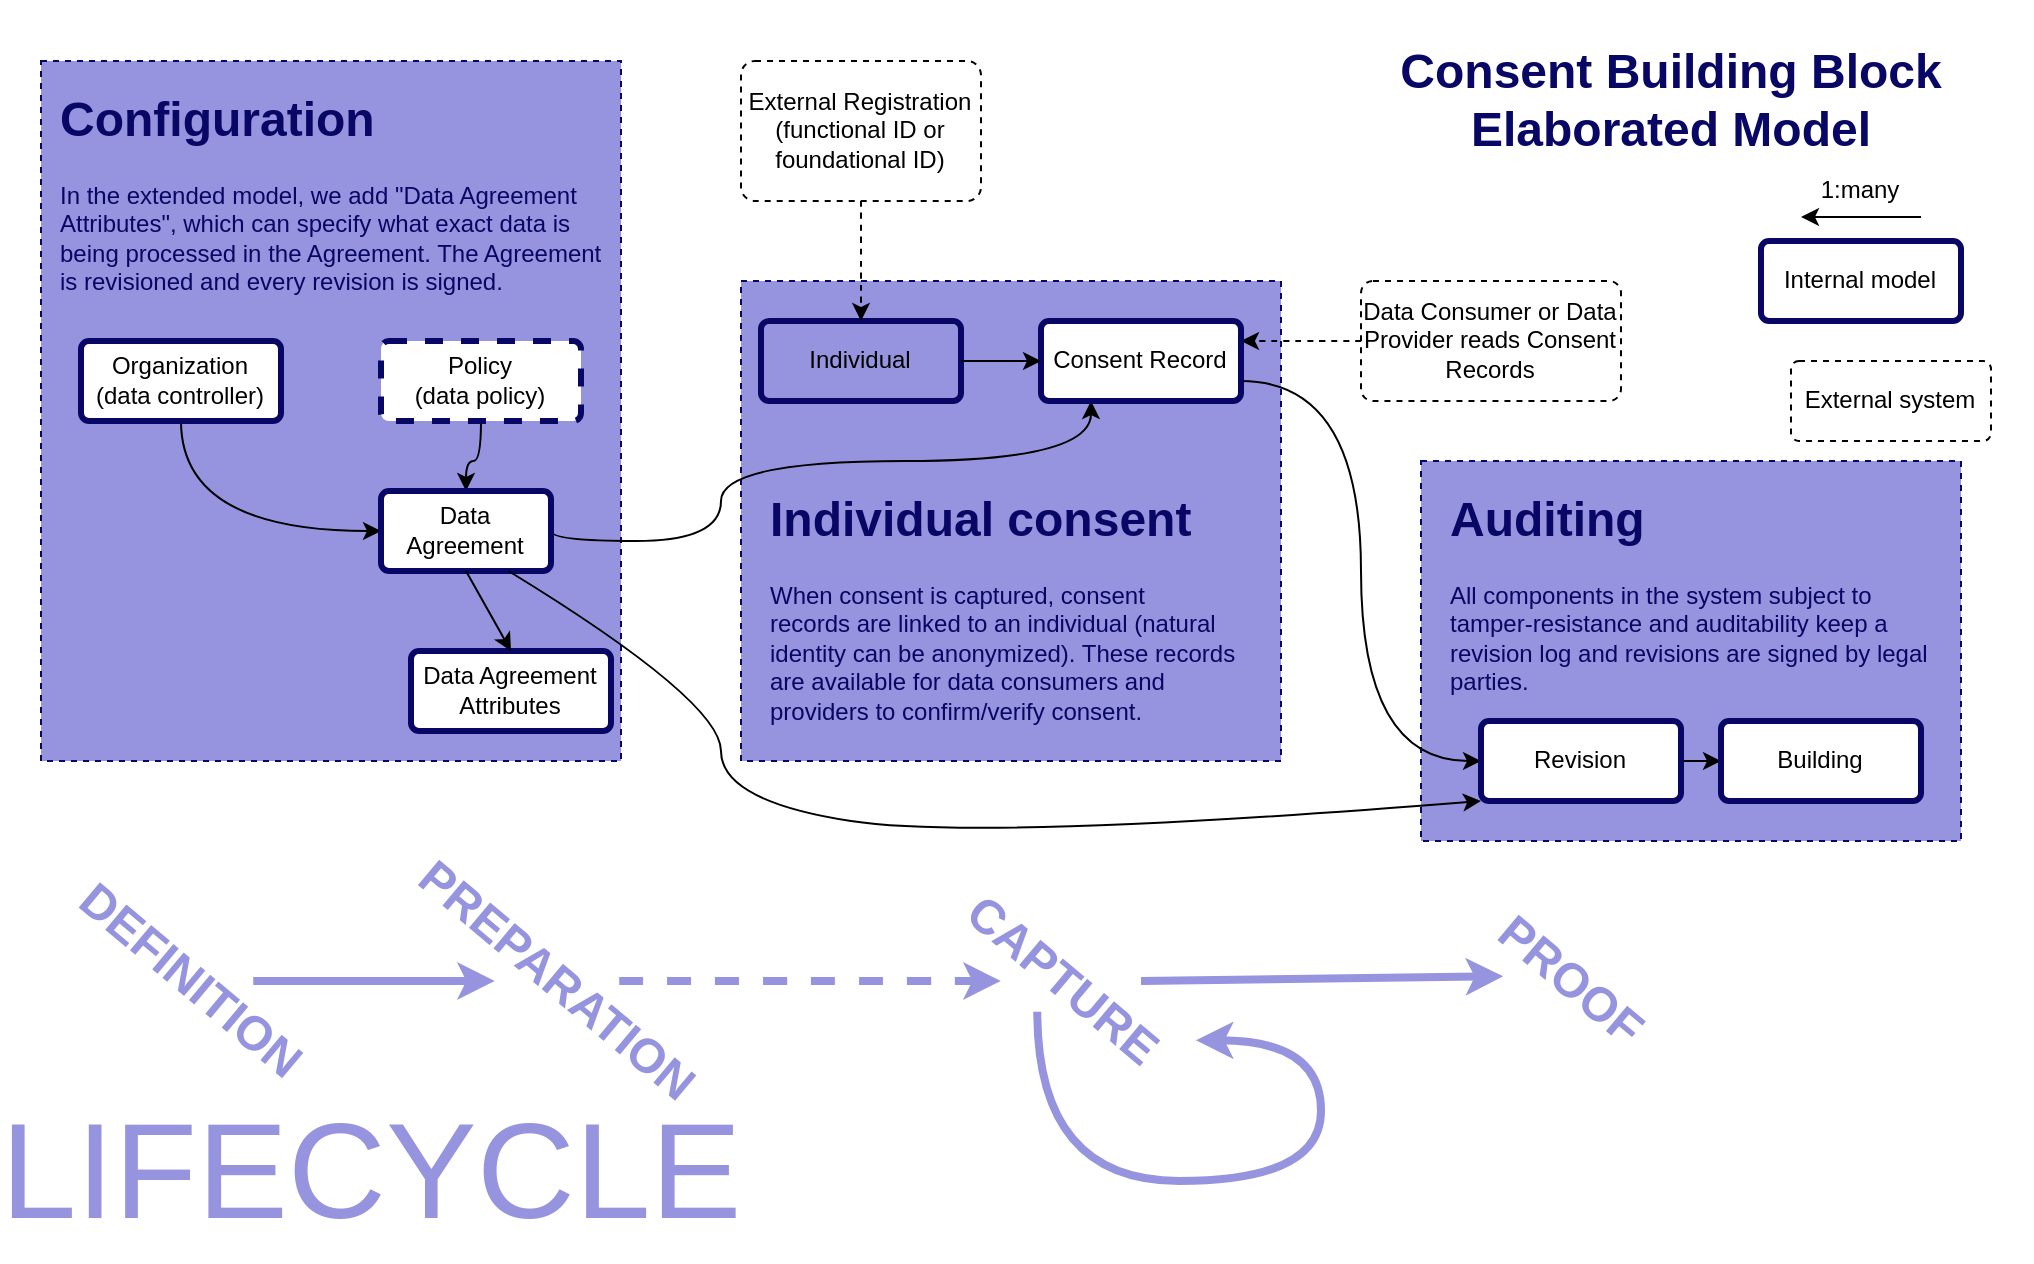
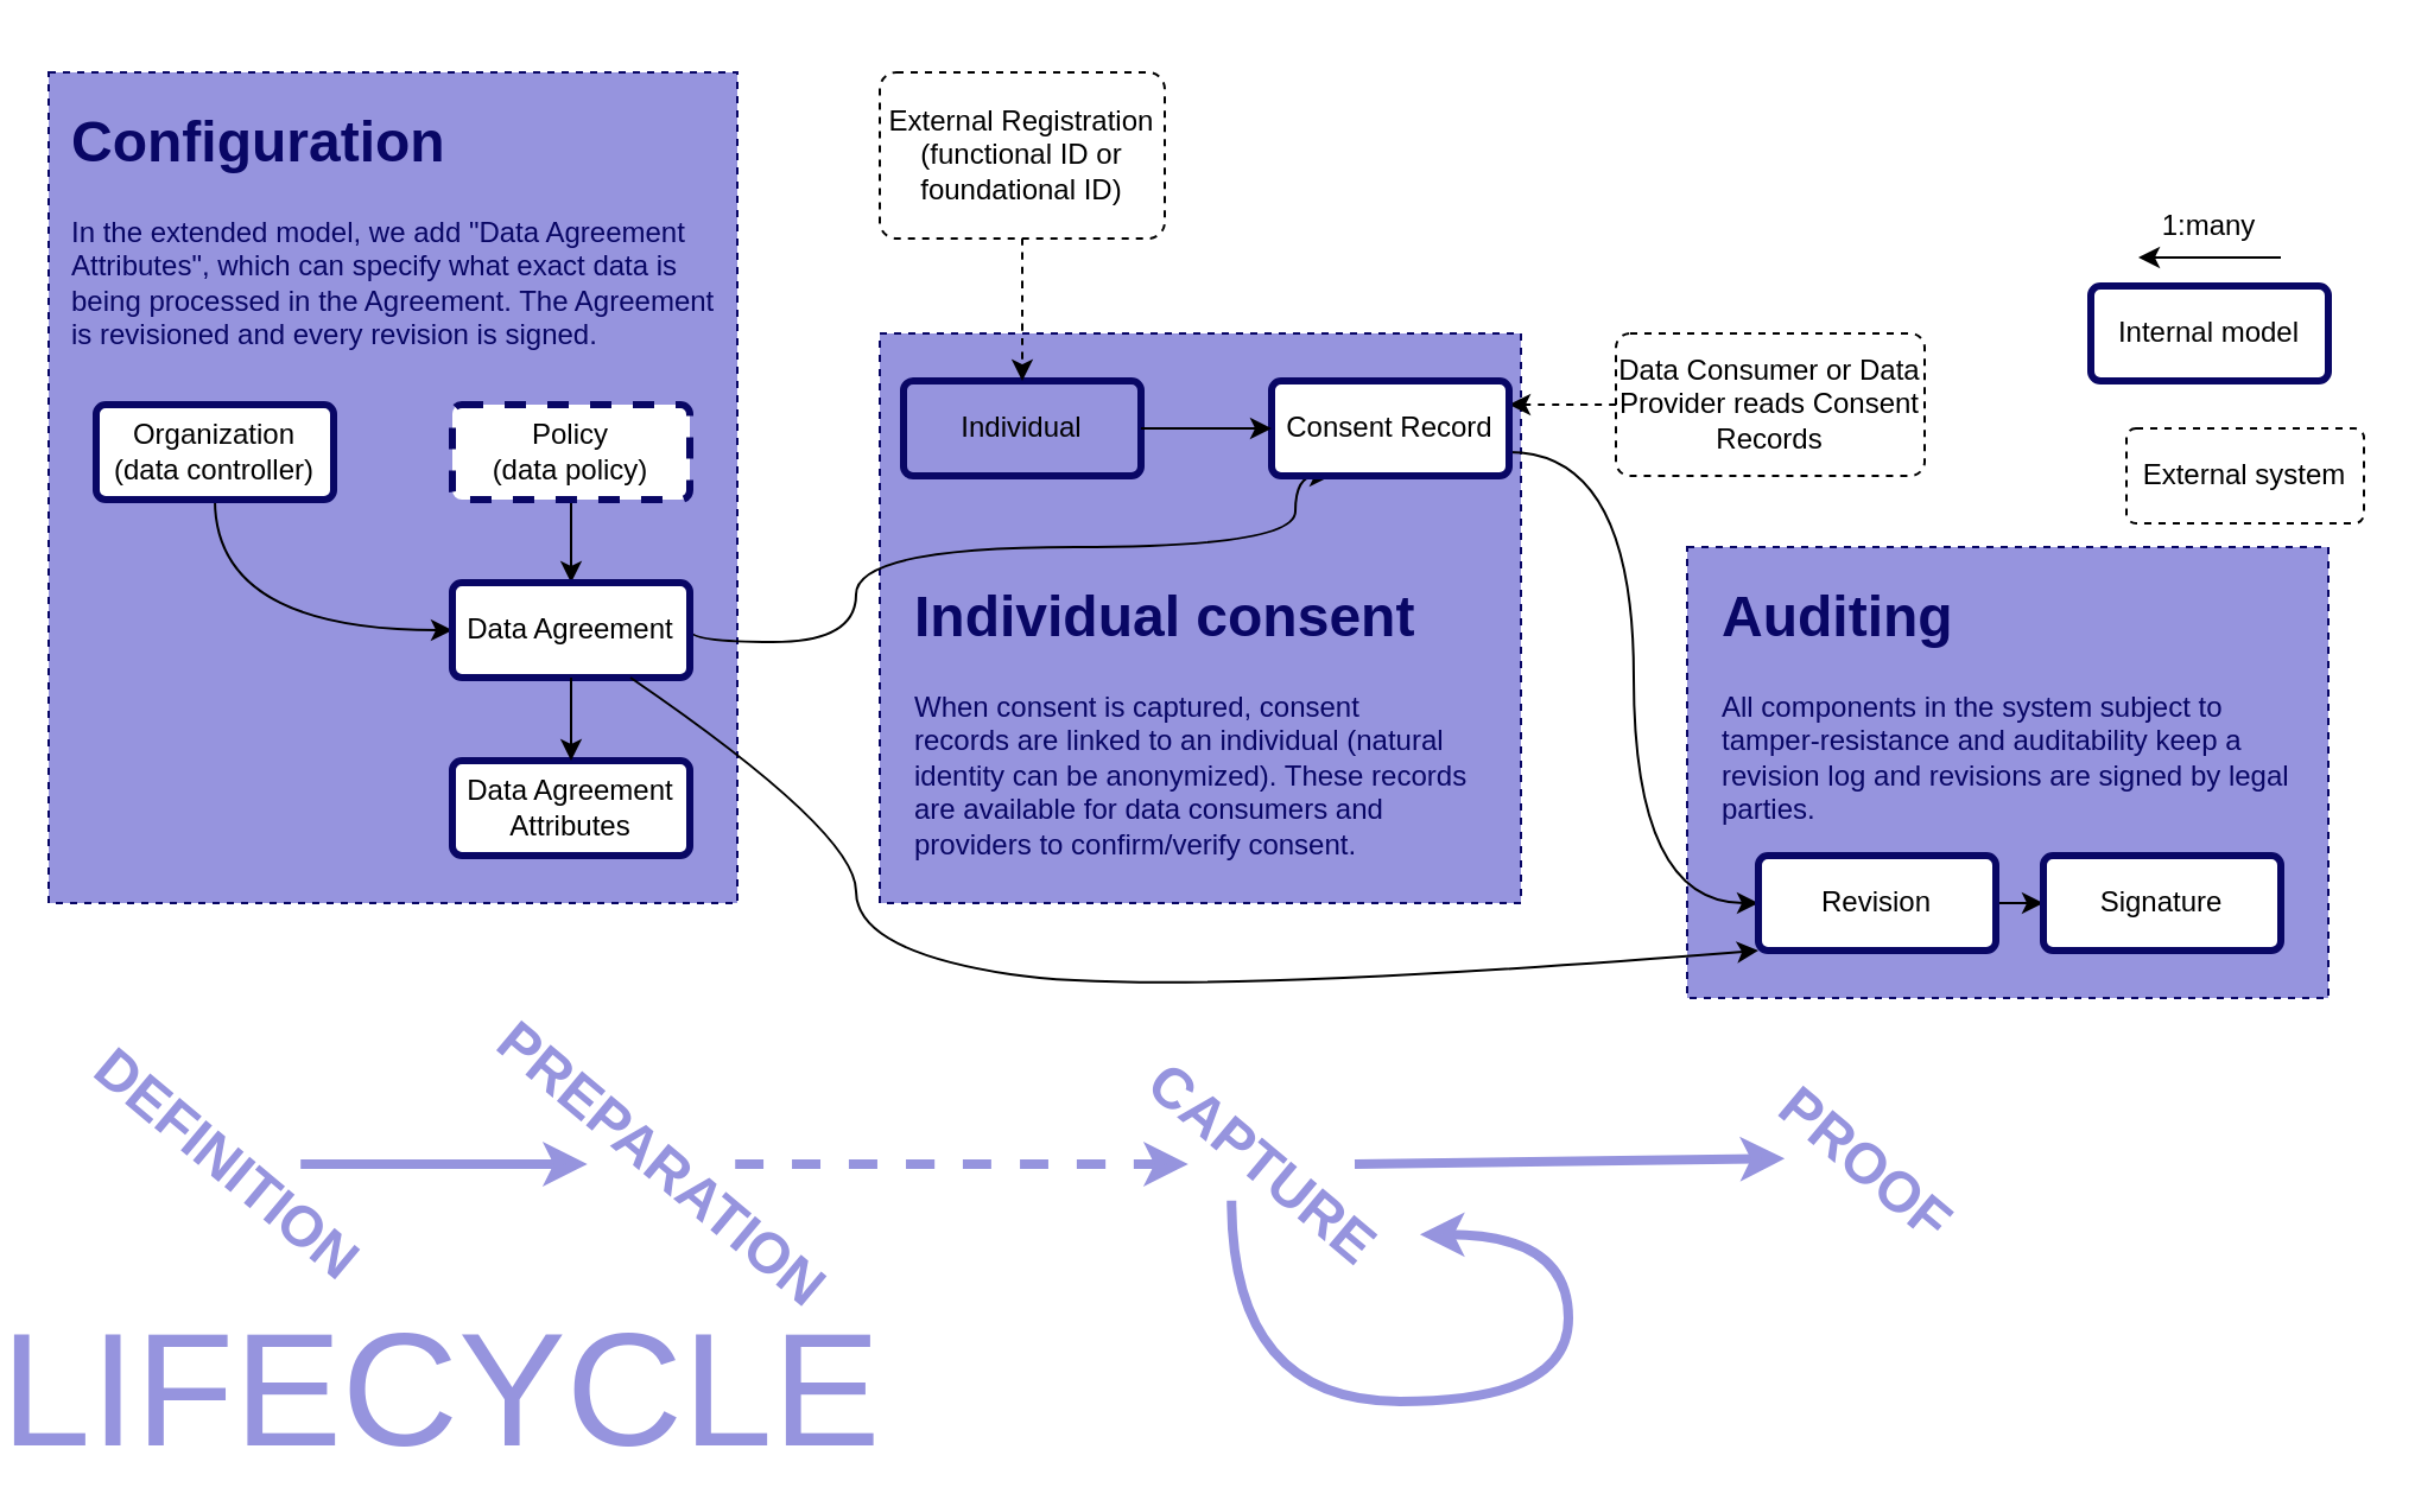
  <mxCell id="0" />
  <mxCell id="1" parent="0" />
  <mxCell id="2" value="" style="rounded=0;whiteSpace=wrap;html=1;dashed=1;strokeColor=#090765;strokeWidth=1;fillColor=#9694DE;" parent="1" vertex="1"><mxGeometry x="710" y="230" width="270" height="190" as="geometry" /></mxCell>
  <mxCell id="3" value="" style="rounded=0;whiteSpace=wrap;html=1;dashed=1;strokeColor=#090765;strokeWidth=1;fillColor=#9694DE;" parent="1" vertex="1"><mxGeometry x="370" y="140" width="270" height="240" as="geometry" /></mxCell>
  <mxCell id="4" value="" style="rounded=0;whiteSpace=wrap;html=1;dashed=1;strokeColor=#090765;strokeWidth=1;fillColor=#9694de;" parent="1" vertex="1"><mxGeometry x="20" y="30" width="290" height="350" as="geometry" /></mxCell>
  <mxCell id="5" style="edgeStyle=orthogonalEdgeStyle;curved=1;rounded=0;orthogonalLoop=1;jettySize=auto;html=1;exitX=0.5;exitY=1;exitDx=0;exitDy=0;entryX=0;entryY=0.5;entryDx=0;entryDy=0;" parent="1" source="6" target="10" edge="1"><mxGeometry relative="1" as="geometry"><mxPoint x="110" y="260" as="targetPoint" /></mxGeometry></mxCell>
  <mxCell id="6" value="Organization&lt;br&gt;(data controller)" style="rounded=1;arcSize=10;whiteSpace=wrap;html=1;align=center;strokeWidth=3;strokeColor=#090765;" parent="1" vertex="1"><mxGeometry x="40" y="170" width="100" height="40" as="geometry" /></mxCell>
  <mxCell id="7" style="edgeStyle=orthogonalEdgeStyle;rounded=0;orthogonalLoop=1;jettySize=auto;html=1;entryX=0.5;entryY=0;entryDx=0;entryDy=0;curved=1;" parent="1" source="8" target="10" edge="1"><mxGeometry relative="1" as="geometry" /></mxCell>
  <mxCell id="8" value="Policy&lt;br&gt;(data policy)" style="rounded=1;arcSize=10;whiteSpace=wrap;html=1;align=center;strokeWidth=3;strokeColor=#090765;dashed=1;" parent="1" vertex="1"><mxGeometry x="190" y="170" width="100" height="40" as="geometry" /></mxCell>
  <mxCell id="9" style="edgeStyle=orthogonalEdgeStyle;curved=1;rounded=0;orthogonalLoop=1;jettySize=auto;html=1;exitX=1;exitY=0.5;exitDx=0;exitDy=0;entryX=0.25;entryY=1;entryDx=0;entryDy=0;" parent="1" source="10" target="15" edge="1"><mxGeometry relative="1" as="geometry"><Array as="points"><mxPoint x="360" y="270" /><mxPoint x="360" y="230" /><mxPoint x="545" y="230" /></Array></mxGeometry></mxCell>
- <mxCell id="10" value="Data Agreement" style="rounded=1;arcSize=10;whiteSpace=wrap;html=1;align=center;strokeWidth=3;strokeColor=#090765;" parent="1" vertex="1"><mxGeometry x="190" y="245" width="85" height="40" as="geometry" /></mxCell>
+ <mxCell id="10" value="Data Agreement" style="rounded=1;arcSize=10;whiteSpace=wrap;html=1;align=center;strokeWidth=3;strokeColor=#090765;" parent="1" vertex="1"><mxGeometry x="190" y="245" width="100" height="40" as="geometry" /></mxCell>
  <mxCell id="11" style="edgeStyle=orthogonalEdgeStyle;curved=1;rounded=0;orthogonalLoop=1;jettySize=auto;html=1;entryX=1;entryY=0.25;entryDx=0;entryDy=0;dashed=1;" parent="1" source="12" target="15" edge="1"><mxGeometry relative="1" as="geometry" /></mxCell>
  <mxCell id="12" value="Data Consumer or Data Provider reads Consent Records" style="rounded=1;arcSize=10;whiteSpace=wrap;html=1;align=center;dashed=1;" parent="1" vertex="1"><mxGeometry x="680" y="140" width="130" height="60" as="geometry" /></mxCell>
  <mxCell id="13" value="Individual" style="rounded=1;arcSize=10;whiteSpace=wrap;html=1;align=center;strokeWidth=3;strokeColor=#090765;fillColor=#9694de;" parent="1" vertex="1"><mxGeometry x="380" y="160" width="100" height="40" as="geometry" /></mxCell>
  <mxCell id="14" style="edgeStyle=orthogonalEdgeStyle;rounded=0;orthogonalLoop=1;jettySize=auto;html=1;exitX=1;exitY=0.75;exitDx=0;exitDy=0;entryX=0;entryY=0.5;entryDx=0;entryDy=0;curved=1;" parent="1" source="15" target="27" edge="1"><mxGeometry relative="1" as="geometry" /></mxCell>
- <mxCell id="15" value="Consent Record" style="rounded=1;arcSize=10;whiteSpace=wrap;html=1;align=center;strokeWidth=3;strokeColor=#090765;" parent="1" vertex="1"><mxGeometry x="520" y="160" width="100" height="40" as="geometry" /></mxCell>
+ <mxCell id="15" value="Consent Record" style="rounded=1;arcSize=10;whiteSpace=wrap;html=1;align=center;strokeWidth=3;strokeColor=#090765;" parent="1" vertex="1"><mxGeometry x="535" y="160" width="100" height="40" as="geometry" /></mxCell>
  <mxCell id="16" style="edgeStyle=orthogonalEdgeStyle;curved=1;rounded=0;orthogonalLoop=1;jettySize=auto;html=1;exitX=0.5;exitY=1;exitDx=0;exitDy=0;entryX=0.5;entryY=0;entryDx=0;entryDy=0;dashed=1;" parent="1" source="17" target="13" edge="1"><mxGeometry relative="1" as="geometry" /></mxCell>
  <mxCell id="17" value="External Registration&lt;br&gt;(functional ID or foundational ID)" style="rounded=1;arcSize=10;whiteSpace=wrap;html=1;align=center;dashed=1;" parent="1" vertex="1"><mxGeometry x="370" y="30" width="120" height="70" as="geometry" /></mxCell>
  <mxCell id="18" value="&lt;div&gt;External system&lt;/div&gt;" style="rounded=1;arcSize=10;whiteSpace=wrap;html=1;align=center;dashed=1;strokeColor=#000000;strokeWidth=1;" parent="1" vertex="1"><mxGeometry x="895" y="180" width="100" height="40" as="geometry" /></mxCell>
  <mxCell id="19" value="Internal model" style="rounded=1;arcSize=10;whiteSpace=wrap;html=1;align=center;strokeWidth=3;strokeColor=#090765;" parent="1" vertex="1"><mxGeometry x="880" y="120" width="100" height="40" as="geometry" /></mxCell>
  <mxCell id="20" value="&lt;h1&gt;Configuration&lt;/h1&gt;&lt;p&gt;In the extended model, we add &quot;Data Agreement Attributes&quot;, which can specify what exact data is being processed in the Agreement. The Agreement is revisioned and every revision is signed.&lt;br&gt;&lt;/p&gt;" style="text;html=1;strokeColor=none;fillColor=none;spacing=5;spacingTop=-20;whiteSpace=wrap;overflow=hidden;rounded=0;dashed=1;fontColor=#090765;" parent="1" vertex="1"><mxGeometry x="25" y="40" width="280" height="120" as="geometry" /></mxCell>
  <mxCell id="21" value="&lt;h1&gt;Individual consent&lt;br&gt;&lt;/h1&gt;&lt;p&gt;When consent is captured, consent &lt;br&gt;records are linked to an individual (natural identity can be anonymized). These records are available for data consumers and providers  to confirm/verify consent.&lt;br&gt;&lt;/p&gt;" style="text;html=1;strokeColor=none;fillColor=none;spacing=5;spacingTop=-20;whiteSpace=wrap;overflow=hidden;rounded=0;dashed=1;fontColor=#090765;" parent="1" vertex="1"><mxGeometry x="380" y="240" width="250" height="130" as="geometry" /></mxCell>
- <mxCell id="22" value="Consent Building Block&lt;br&gt;Elaborated Model" style="text;strokeColor=none;fillColor=none;html=1;fontSize=24;fontStyle=1;verticalAlign=middle;align=center;dashed=1;fontColor=#090765;" parent="1" vertex="1"><mxGeometry x="690" y="20" width="290" height="60" as="geometry" /></mxCell>
  <mxCell id="23" value="" style="endArrow=classic;html=1;rounded=0;curved=1;" parent="1" edge="1"><mxGeometry width="50" height="50" relative="1" as="geometry"><mxPoint x="960" y="108" as="sourcePoint" /><mxPoint x="900" y="108" as="targetPoint" /></mxGeometry></mxCell>
  <mxCell id="24" value="1:many" style="text;html=1;strokeColor=none;fillColor=none;align=center;verticalAlign=middle;whiteSpace=wrap;rounded=0;dashed=1;" parent="1" vertex="1"><mxGeometry x="900" y="80" width="60" height="30" as="geometry" /></mxCell>
  <mxCell id="25" style="edgeStyle=orthogonalEdgeStyle;curved=1;rounded=0;orthogonalLoop=1;jettySize=auto;html=1;exitX=0.5;exitY=1;exitDx=0;exitDy=0;" parent="1" source="24" target="24" edge="1"><mxGeometry relative="1" as="geometry" /></mxCell>
  <mxCell id="26" style="edgeStyle=orthogonalEdgeStyle;rounded=0;orthogonalLoop=1;jettySize=auto;html=1;exitX=1;exitY=0.5;exitDx=0;exitDy=0;" parent="1" source="27" target="28" edge="1"><mxGeometry relative="1" as="geometry" /></mxCell>
  <mxCell id="27" value="Revision" style="rounded=1;arcSize=10;whiteSpace=wrap;html=1;align=center;strokeWidth=3;strokeColor=#090765;" parent="1" vertex="1"><mxGeometry x="740" y="360" width="100" height="40" as="geometry" /></mxCell>
- <mxCell id="28" value="Building" style="rounded=1;arcSize=10;whiteSpace=wrap;html=1;align=center;strokeWidth=3;strokeColor=#090765;" parent="1" vertex="1"><mxGeometry x="860" y="360" width="100" height="40" as="geometry" /></mxCell>
- <mxCell id="29" value="Data Agreement Attributes" style="rounded=1;arcSize=10;whiteSpace=wrap;html=1;align=center;strokeWidth=3;strokeColor=#090765;" parent="1" vertex="1"><mxGeometry x="205" y="325" width="100" height="40" as="geometry" /></mxCell>
+ <mxCell id="28" value="Signature" style="rounded=1;arcSize=10;whiteSpace=wrap;html=1;align=center;strokeWidth=3;strokeColor=#090765;" parent="1" vertex="1"><mxGeometry x="860" y="360" width="100" height="40" as="geometry" /></mxCell>
+ <mxCell id="29" value="Data Agreement Attributes" style="rounded=1;arcSize=10;whiteSpace=wrap;html=1;align=center;strokeWidth=3;strokeColor=#090765;" parent="1" vertex="1"><mxGeometry x="190" y="320" width="100" height="40" as="geometry" /></mxCell>
  <mxCell id="30" value="" style="endArrow=classic;html=1;rounded=0;curved=1;exitX=0.5;exitY=1;exitDx=0;exitDy=0;entryX=0.5;entryY=0;entryDx=0;entryDy=0;" parent="1" source="10" target="29" edge="1"><mxGeometry width="50" height="50" relative="1" as="geometry"><mxPoint x="360" y="330" as="sourcePoint" /><mxPoint x="350" y="400" as="targetPoint" /></mxGeometry></mxCell>
  <mxCell id="31" value="" style="curved=1;endArrow=classic;html=1;rounded=0;exitX=0.75;exitY=1;exitDx=0;exitDy=0;entryX=0;entryY=1;entryDx=0;entryDy=0;" parent="1" source="10" target="27" edge="1"><mxGeometry width="50" height="50" relative="1" as="geometry"><mxPoint x="360" y="560" as="sourcePoint" /><mxPoint x="410" y="510" as="targetPoint" /><Array as="points"><mxPoint x="360" y="350" /><mxPoint x="360" y="400" /><mxPoint x="490" y="420" /></Array></mxGeometry></mxCell>
  <mxCell id="32" value="&lt;h1&gt;Auditing&lt;br&gt;&lt;/h1&gt;&lt;p&gt;All components in the system subject to tamper-resistance and auditability keep a revision log and revisions are signed by legal parties.&lt;br&gt;&lt;/p&gt;" style="text;html=1;strokeColor=none;fillColor=none;spacing=5;spacingTop=-20;whiteSpace=wrap;overflow=hidden;rounded=0;dashed=1;fontColor=#090765;" parent="1" vertex="1"><mxGeometry x="720" y="240" width="250" height="130" as="geometry" /></mxCell>
  <mxCell id="33" value="" style="edgeStyle=orthogonalEdgeStyle;curved=1;rounded=0;orthogonalLoop=1;jettySize=auto;html=1;fontColor=#3333FF;strokeWidth=4;strokeColor=#9694DE;" parent="1" source="34" target="36" edge="1"><mxGeometry relative="1" as="geometry" /></mxCell>
  <mxCell id="34" value="DEFINITION" style="text;strokeColor=none;fillColor=none;html=1;fontSize=24;fontStyle=1;verticalAlign=middle;align=center;fontColor=#9694DE;rotation=40;" parent="1" vertex="1"><mxGeometry x="20" y="470" width="150" height="40" as="geometry" /></mxCell>
  <mxCell id="35" style="edgeStyle=orthogonalEdgeStyle;curved=1;rounded=0;orthogonalLoop=1;jettySize=auto;html=1;fontColor=#3333FF;strokeColor=#9694DE;strokeWidth=4;dashed=1;" parent="1" source="36" target="37" edge="1"><mxGeometry relative="1" as="geometry" /></mxCell>
  <mxCell id="36" value="PREPARATION" style="text;strokeColor=none;fillColor=none;html=1;fontSize=24;fontStyle=1;verticalAlign=middle;align=center;fontColor=#9694DE;rotation=40;" parent="1" vertex="1"><mxGeometry x="193" y="470" width="170" height="40" as="geometry" /></mxCell>
  <mxCell id="37" value="CAPTURE" style="text;strokeColor=none;fillColor=none;html=1;fontSize=24;fontStyle=1;verticalAlign=middle;align=center;fontColor=#9694DE;rotation=40;" parent="1" vertex="1"><mxGeometry x="461" y="470" width="140" height="40" as="geometry" /></mxCell>
  <mxCell id="38" style="edgeStyle=orthogonalEdgeStyle;curved=1;rounded=0;orthogonalLoop=1;jettySize=auto;html=1;exitX=0.5;exitY=1;exitDx=0;exitDy=0;fontColor=#3333FF;strokeColor=#9694DE;strokeWidth=4;entryX=1;entryY=0;entryDx=0;entryDy=0;" parent="1" source="37" target="37" edge="1"><mxGeometry relative="1" as="geometry"><Array as="points"><mxPoint x="518" y="590" /><mxPoint x="660" y="590" /><mxPoint x="660" y="520" /></Array><mxPoint x="610" y="580" as="targetPoint" /></mxGeometry></mxCell>
  <mxCell id="39" value="PROOF" style="text;strokeColor=none;fillColor=none;html=1;fontSize=24;fontStyle=1;verticalAlign=middle;align=center;fontColor=#9694DE;rotation=40;" parent="1" vertex="1"><mxGeometry x="730" y="470" width="110" height="40" as="geometry" /></mxCell>
  <mxCell id="40" value="LIFECYCLE" style="text;strokeColor=none;fillColor=none;html=1;fontSize=68;fontStyle=0;verticalAlign=middle;align=center;fontColor=#9694DE;" parent="1" vertex="1"><mxGeometry x="105" y="560" width="160" height="50" as="geometry" /></mxCell>
  <mxCell id="41" value="" style="endArrow=classic;html=1;rounded=0;fontSize=68;fontColor=#090765;strokeColor=#9694DE;strokeWidth=4;entryX=0.25;entryY=1;entryDx=0;entryDy=0;" parent="1" target="39" edge="1"><mxGeometry width="50" height="50" relative="1" as="geometry"><mxPoint x="570" y="490" as="sourcePoint" /><mxPoint x="700" y="490" as="targetPoint" /></mxGeometry></mxCell>
  <mxCell id="42" value="" style="endArrow=classic;html=1;rounded=0;fontSize=68;fontColor=#090765;strokeColor=#000000;strokeWidth=1;exitX=1;exitY=0.5;exitDx=0;exitDy=0;entryX=0;entryY=0.5;entryDx=0;entryDy=0;" parent="1" source="13" target="15" edge="1"><mxGeometry width="50" height="50" relative="1" as="geometry"><mxPoint x="500" y="240" as="sourcePoint" /><mxPoint x="550" y="190" as="targetPoint" /></mxGeometry></mxCell>
